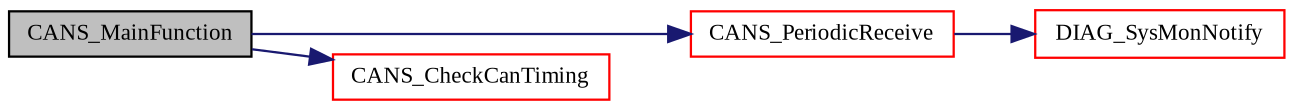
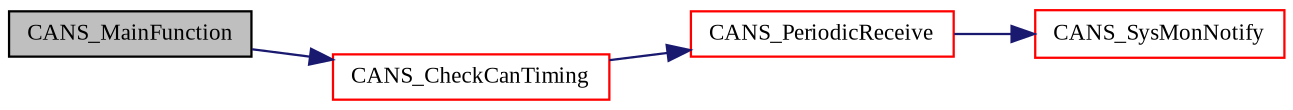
  digraph {
    fontname="Liberation Serif"
    rankdir=LR
    node [color=red fillcolor=white fontname="Liberation Serif" fontsize=10 shape=record style=filled]
    edge [color=midnightblue fontname="Liberation Serif" fontsize=10 labelfontname=Helvetica labelfontsize=10 style=solid]
    n1 [color=black fillcolor=grey75 fontcolor=black height=0.2 label=CANS_MainFunction width=0.4]
    n2 [height=0.2 label=CANS_PeriodicReceive width=0.4]
    n3 [height=0.2 label=CANS_CheckCanTiming width=0.4]
-   n4 [height=0.2 label=DIAG_SysMonNotify width=0.4]
-   n1 -> n2
+   n4 [height=0.2 label=CANS_SysMonNotify width=0.4]
+   n3 -> n2
    n1 -> n3
    n2 -> n4
  }
